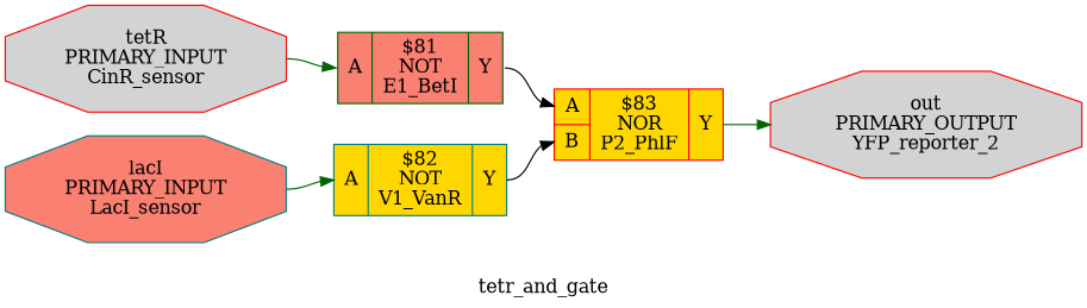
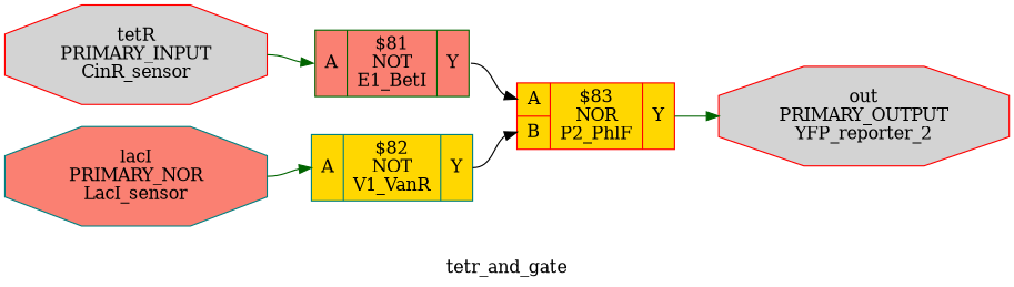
  digraph {
    label=tetr_and_gate
    rankdir=LR
    remincross=true
    node [shape=octagon style=filled fillcolor=salmon color=red]
    edge [color=darkgreen fontcolor=black headport="p6:w" tailport="p7:e"]
-   n1 [fontcolor=black label="lacI\nPRIMARY_INPUT\nLacI_sensor" color=teal]
+   n1 [fontcolor=black label="lacI\nPRIMARY_NOR\nLacI_sensor" color=teal]
    n2 [label="{{<p6> A}|$82\nNOT\nV1_VanR|{<p7> Y}}" shape=record fillcolor=gold color=teal]
    n3 [fontcolor=black label="out\nPRIMARY_OUTPUT\nYFP_reporter_2" fillcolor=lightgrey]
    n4 [fontcolor=black label="tetR\nPRIMARY_INPUT\nCinR_sensor" fillcolor=lightgrey]
    n5 [label="{{<p6> A}|$81\nNOT\nE1_BetI|{<p7> Y}}" shape=record color=darkgreen]
    n6 [label="{{<p6> A|<p10> B}|$83\nNOR\nP2_PhlF|{<p7> Y}}" shape=record fillcolor=gold]
    n1 -> n2 [tailport=e]
    n2 -> n6 [color=black headport="p10:w"]
    n4 -> n5 [tailport=e]
    n5 -> n6 [color=black]
    n6 -> n3 [headport=w]
  }
